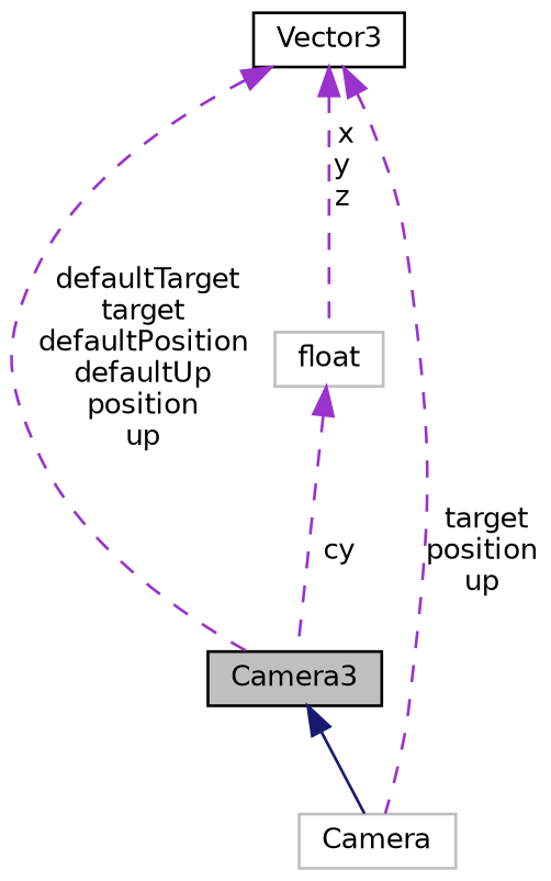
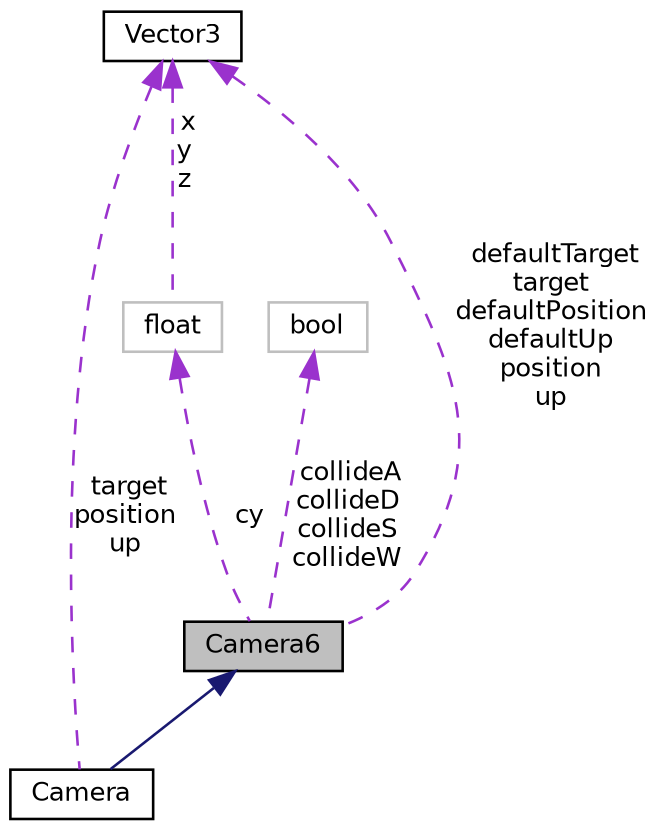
  digraph {
    node [color=black fontname=Helvetica fontsize=10 shape=record]
    edge [color=darkorchid3 dir=back fontname=Helvetica fontsize=10 labelfontname=Helvetica labelfontsize=10 style=dashed]
-   n1 [fillcolor=grey75 fontcolor=black height=0.2 label=Camera3 style=filled width=0.4]
-   n2 [color=grey75 height=0.2 label=Camera width=0.4]
+   n1 [fillcolor=grey75 fontcolor=black height=0.2 label=Camera6 style=filled width=0.4]
+   n2 [height=0.2 label=Camera width=0.4]
    n3 [height=0.2 label=Vector3 width=0.4]
    n4 [color=grey75 height=0.2 label=float width=0.4]
+   n5 [color=grey75 height=0.2 label=bool width=0.4]
    n1 -> n2 [color=midnightblue style=solid]
    n3 -> n1 [label=" defaultTarget\ntarget\ndefaultPosition\ndefaultUp\nposition\nup"]
    n3 -> n2 [label=" target\nposition\nup"]
    n3 -> n4 [label=" x\ny\nz"]
    n4 -> n1 [label=" cy"]
+   n5 -> n1 [label=" collideA\ncollideD\ncollideS\ncollideW"]
  }
